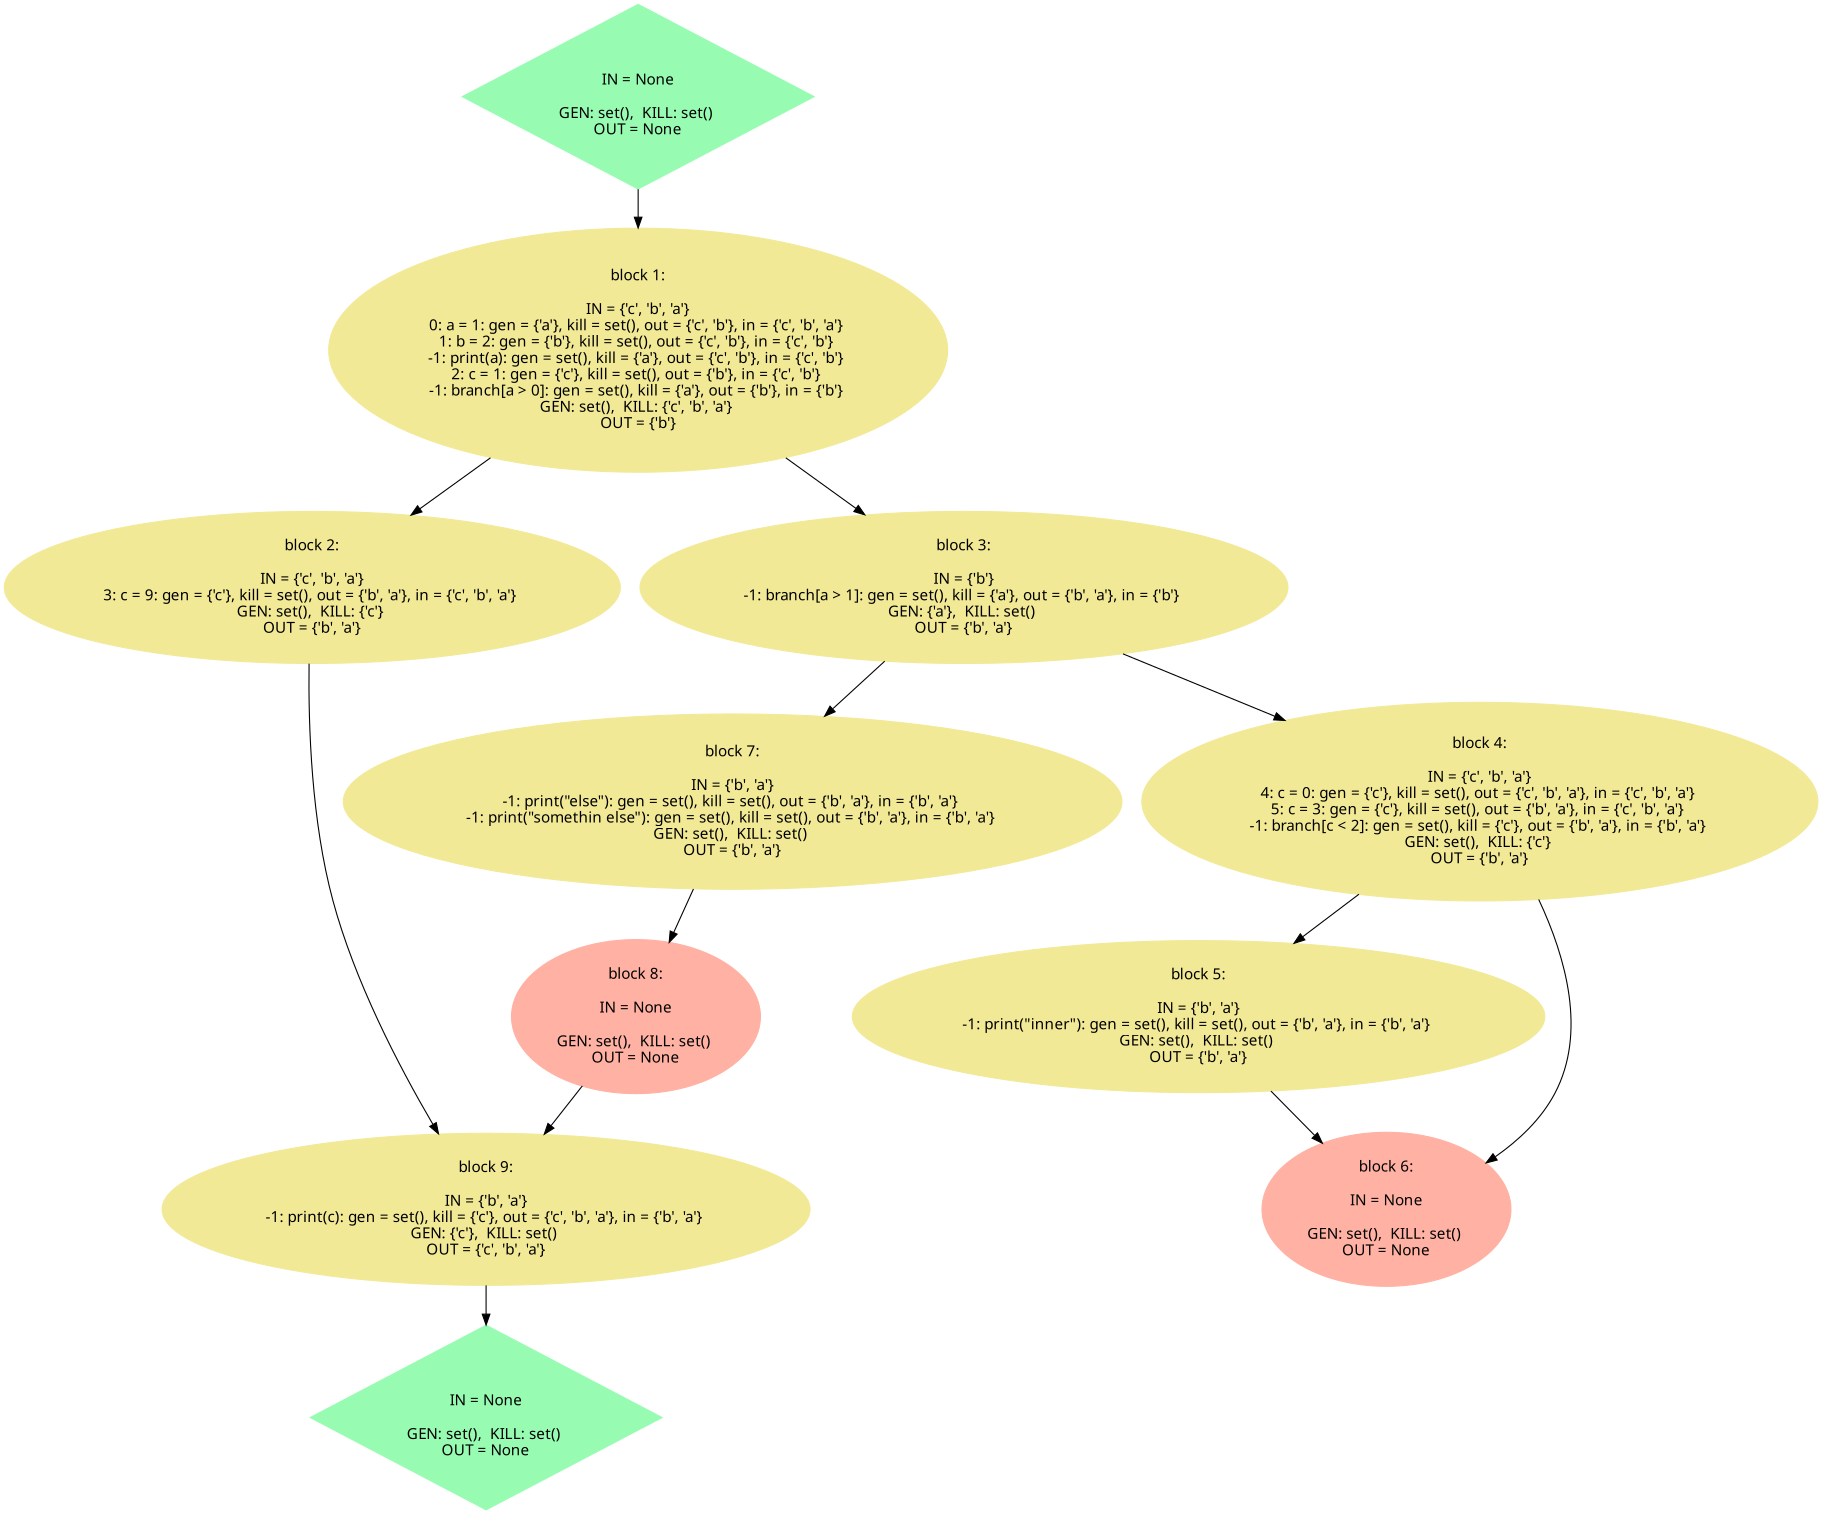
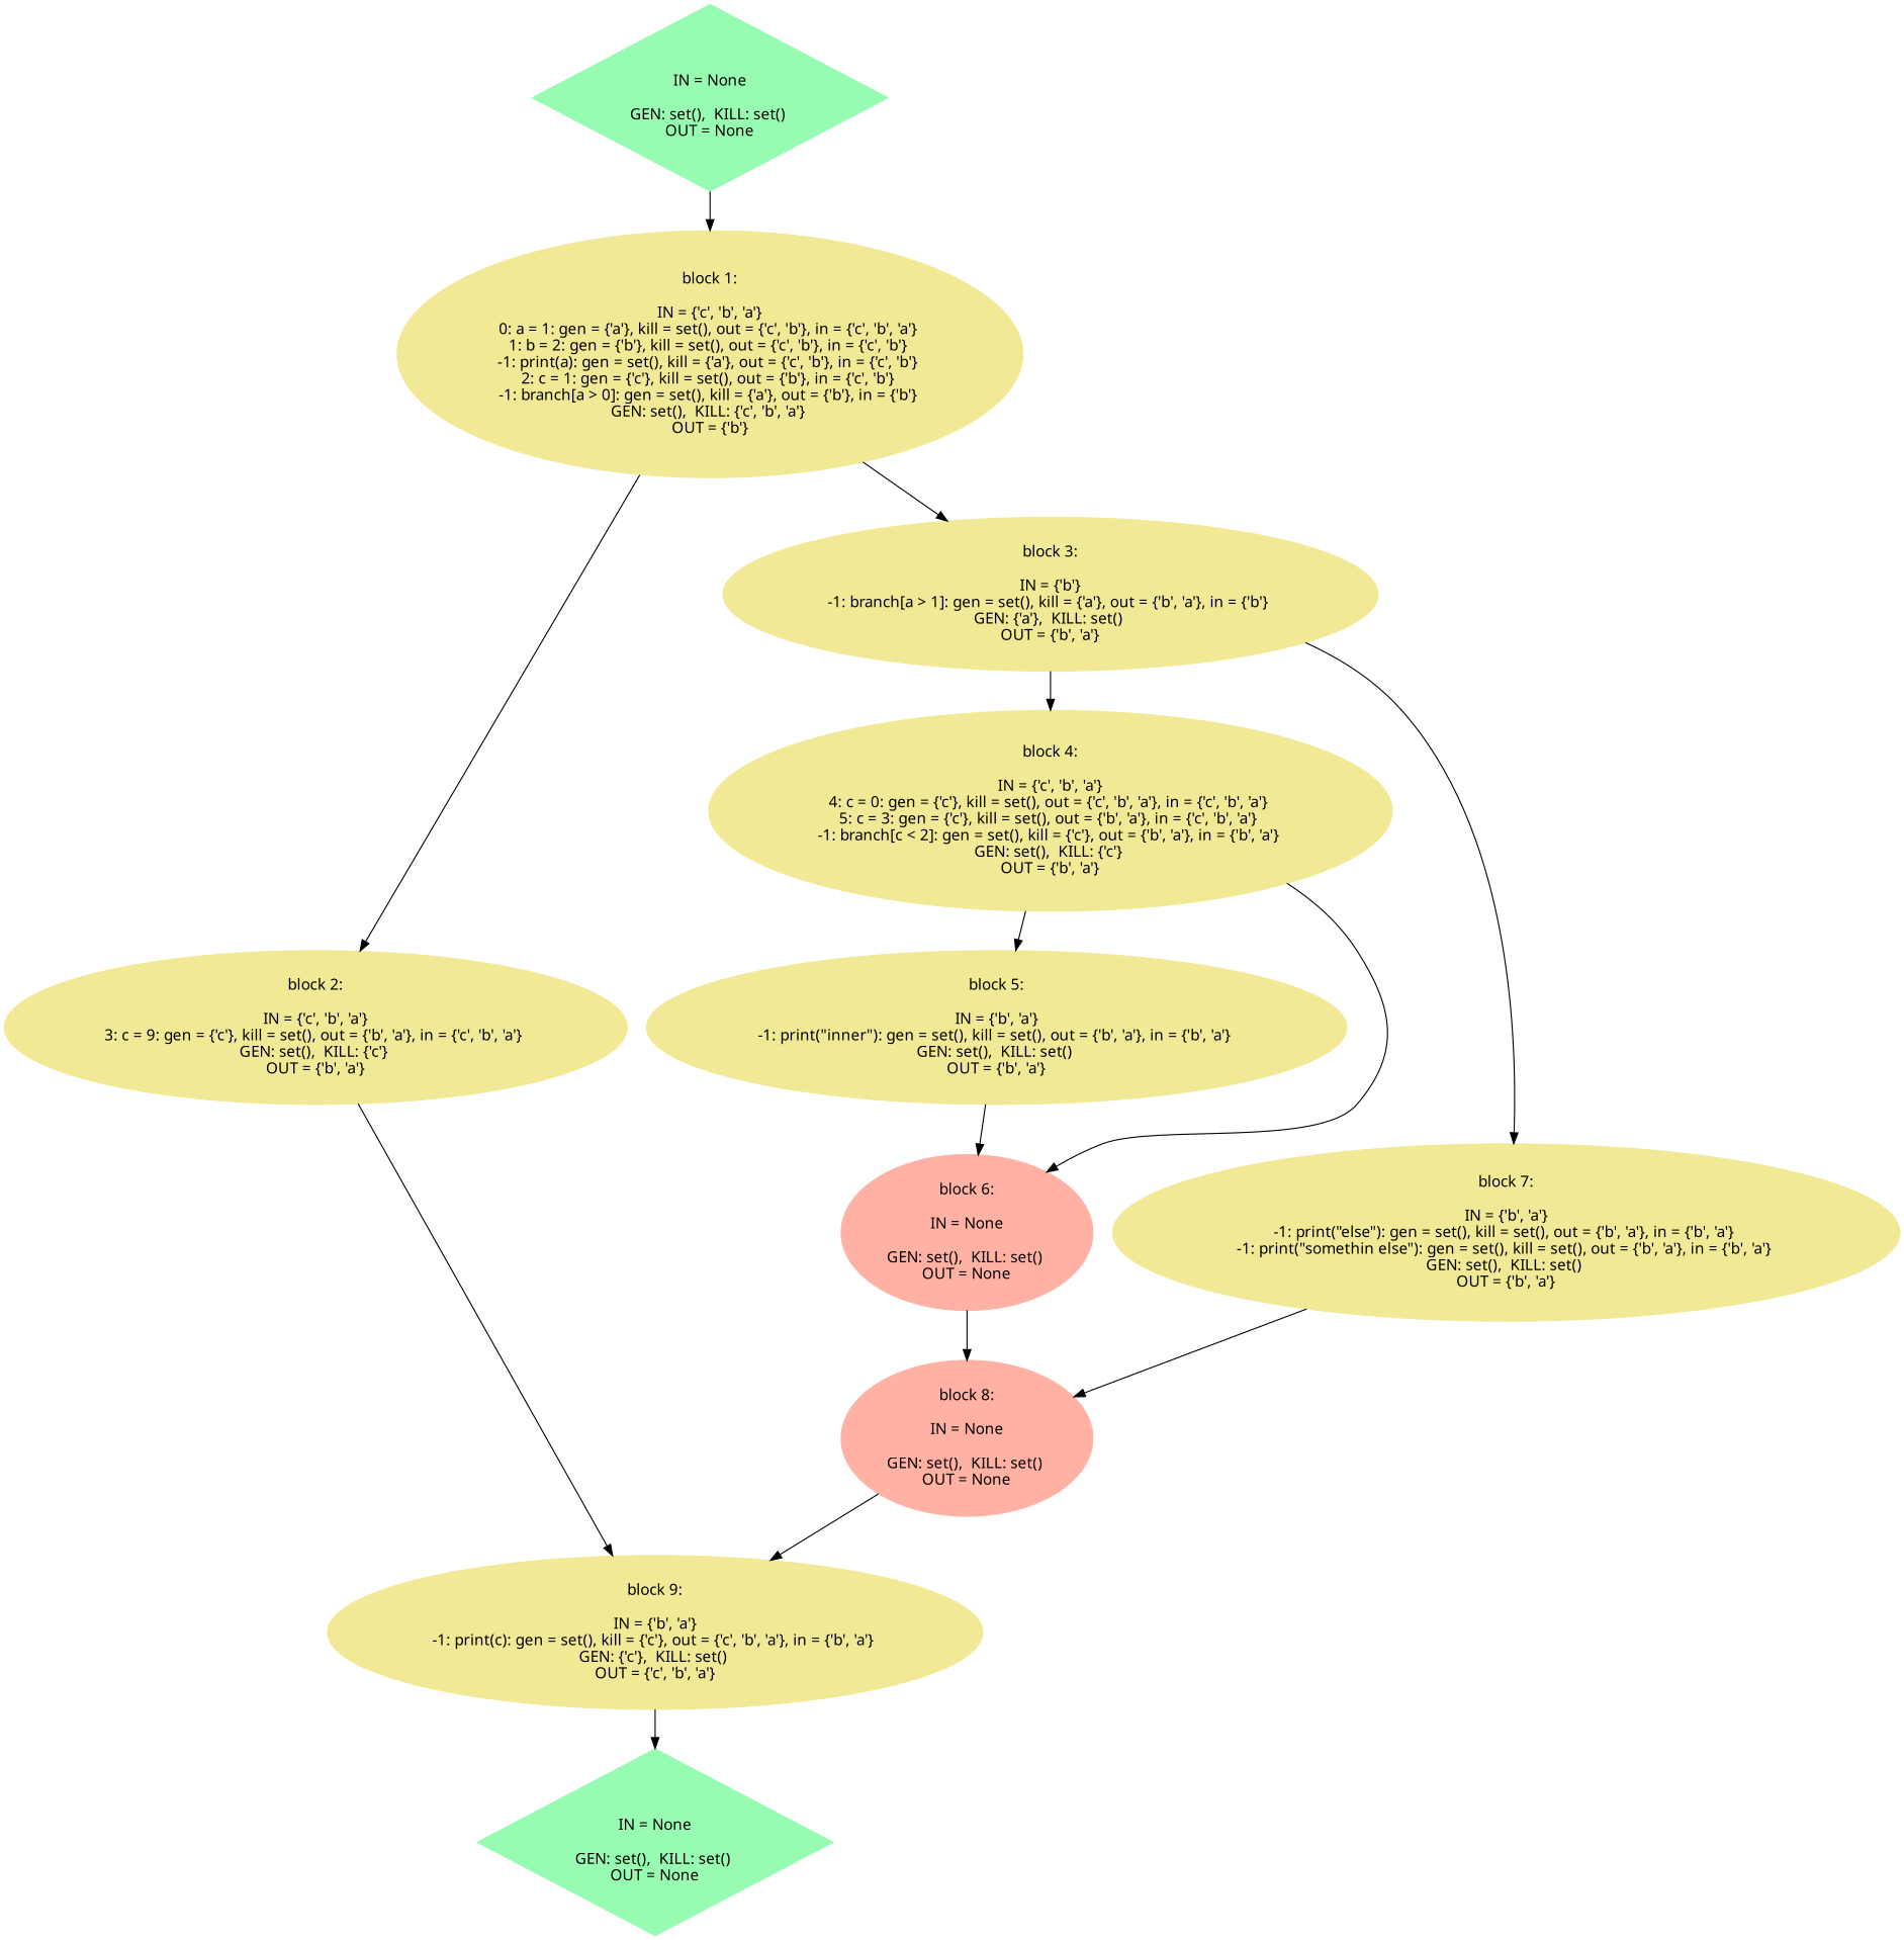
  digraph {
    fontname="Noto Sans"
    node [color="#f2e996" shape=ellipse style=filled fontname="Noto Sans"]
    edge [fontname="Noto Sans"]
    n1 [color="#97fcb2" label="\nIN = None\n\nGEN: set(),  KILL: set() \nOUT = None" shape=diamond]
    n2 [label="block 1:\n\nIN = {'c', 'b', 'a'}\n0: a = 1: gen = {'a'}, kill = set(), out = {'c', 'b'}, in = {'c', 'b', 'a'} \n1: b = 2: gen = {'b'}, kill = set(), out = {'c', 'b'}, in = {'c', 'b'} \n-1: print(a): gen = set(), kill = {'a'}, out = {'c', 'b'}, in = {'c', 'b'} \n2: c = 1: gen = {'c'}, kill = set(), out = {'b'}, in = {'c', 'b'} \n-1: branch[a > 0]: gen = set(), kill = {'a'}, out = {'b'}, in = {'b'} \nGEN: set(),  KILL: {'c', 'b', 'a'} \nOUT = {'b'}"]
    n3 [label="block 2:\n\nIN = {'c', 'b', 'a'}\n3: c = 9: gen = {'c'}, kill = set(), out = {'b', 'a'}, in = {'c', 'b', 'a'} \nGEN: set(),  KILL: {'c'} \nOUT = {'b', 'a'}"]
    n4 [label="block 3:\n\nIN = {'b'}\n-1: branch[a > 1]: gen = set(), kill = {'a'}, out = {'b', 'a'}, in = {'b'} \nGEN: {'a'},  KILL: set() \nOUT = {'b', 'a'}"]
    n5 [label="block 9:\n\nIN = {'b', 'a'}\n-1: print(c): gen = set(), kill = {'c'}, out = {'c', 'b', 'a'}, in = {'b', 'a'} \nGEN: {'c'},  KILL: set() \nOUT = {'c', 'b', 'a'}"]
    n6 [label="block 4:\n\nIN = {'c', 'b', 'a'}\n4: c = 0: gen = {'c'}, kill = set(), out = {'c', 'b', 'a'}, in = {'c', 'b', 'a'} \n5: c = 3: gen = {'c'}, kill = set(), out = {'b', 'a'}, in = {'c', 'b', 'a'} \n-1: branch[c < 2]: gen = set(), kill = {'c'}, out = {'b', 'a'}, in = {'b', 'a'} \nGEN: set(),  KILL: {'c'} \nOUT = {'b', 'a'}"]
    n7 [label="block 7:\n\nIN = {'b', 'a'}\n-1: print(\"else\"): gen = set(), kill = set(), out = {'b', 'a'}, in = {'b', 'a'} \n-1: print(\"somethin else\"): gen = set(), kill = set(), out = {'b', 'a'}, in = {'b', 'a'} \nGEN: set(),  KILL: set() \nOUT = {'b', 'a'}"]
    n8 [label="block 5:\n\nIN = {'b', 'a'}\n-1: print(\"inner\"): gen = set(), kill = set(), out = {'b', 'a'}, in = {'b', 'a'} \nGEN: set(),  KILL: set() \nOUT = {'b', 'a'}"]
    n9 [color="#ffb1a3" label="block 6:\n\nIN = None\n\nGEN: set(),  KILL: set() \nOUT = None"]
    n10 [color="#ffb1a3" label="block 8:\n\nIN = None\n\nGEN: set(),  KILL: set() \nOUT = None"]
    n11 [color="#97fcb2" label="\nIN = None\n\nGEN: set(),  KILL: set() \nOUT = None" shape=diamond]
    n1 -> n2
    n2 -> n3
    n2 -> n4
    n3 -> n5
    n4 -> n6
    n4 -> n7
    n5 -> n11
    n6 -> n8
    n6 -> n9
    n7 -> n10
    n8 -> n9
+   n9 -> n10
    n10 -> n5
  }
